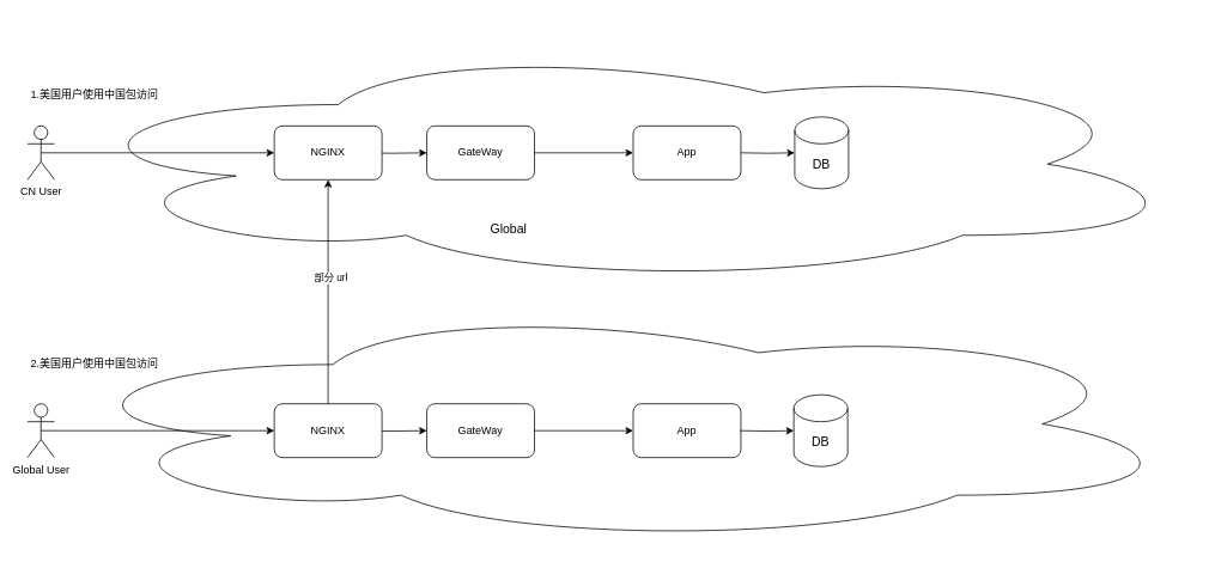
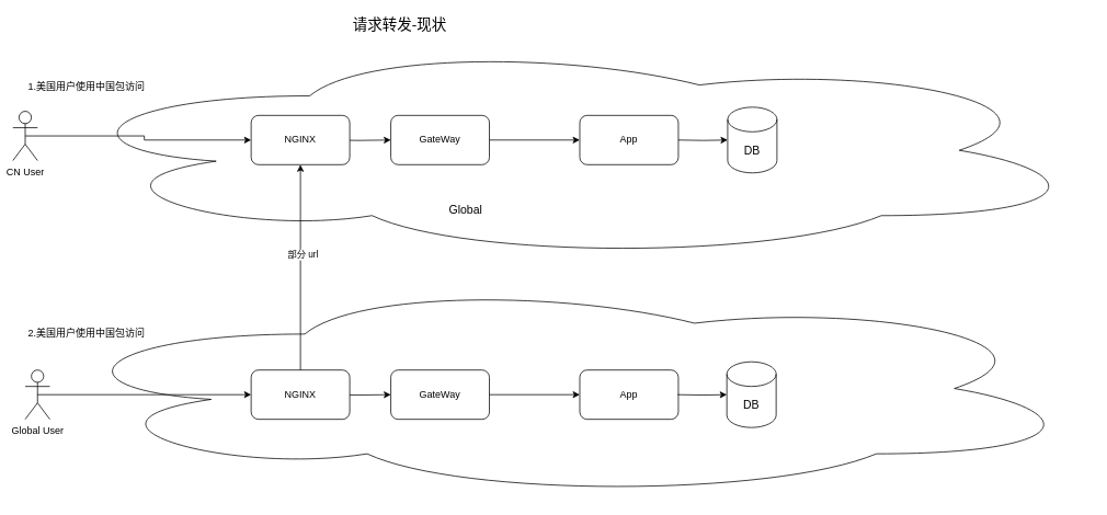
  <mxCell id="0" />
  <mxCell id="1" parent="0" />
  <mxCell id="2" value="" style="ellipse;shape=cloud;whiteSpace=wrap;html=1;" vertex="1" parent="1"><mxGeometry x="54" y="340" width="1265" height="265" as="geometry" /></mxCell>
  <mxCell id="3" value="" style="ellipse;shape=cloud;whiteSpace=wrap;html=1;" vertex="1" parent="1"><mxGeometry x="60" y="50" width="1265" height="265" as="geometry" /></mxCell>
+ <mxCell id="4" value="&lt;span style=&quot;font-size: 18px&quot;&gt;请求转发-现状&lt;/span&gt;" style="text;html=1;strokeColor=none;fillColor=none;align=center;verticalAlign=middle;whiteSpace=wrap;rounded=0;" vertex="1" parent="1"><mxGeometry x="421" y="20" width="130" height="20" as="geometry" /></mxCell>
  <mxCell id="5" value="1.美国用户使用中国包访问" style="text;html=1;strokeColor=none;fillColor=none;align=center;verticalAlign=middle;whiteSpace=wrap;rounded=0;" vertex="1" parent="1"><mxGeometry x="20" y="90" width="170" height="30" as="geometry" /></mxCell>
  <mxCell id="6" value="2.美国用户使用中国包访问" style="text;html=1;strokeColor=none;fillColor=none;align=center;verticalAlign=middle;whiteSpace=wrap;rounded=0;" vertex="1" parent="1"><mxGeometry x="20" y="390" width="170" height="30" as="geometry" /></mxCell>
  <mxCell id="7" style="edgeStyle=orthogonalEdgeStyle;rounded=0;orthogonalLoop=1;jettySize=auto;html=1;exitX=0.5;exitY=0.5;exitDx=0;exitDy=0;exitPerimeter=0;entryX=0;entryY=0.5;entryDx=0;entryDy=0;" edge="1" parent="1" source="8" target="10"><mxGeometry relative="1" as="geometry"><mxPoint x="275" y="170" as="targetPoint" /></mxGeometry></mxCell>
- <mxCell id="8" value="CN User" style="shape=umlActor;verticalLabelPosition=bottom;verticalAlign=top;html=1;outlineConnect=0;" vertex="1" parent="1"><mxGeometry x="30" y="140" width="30" height="60" as="geometry" /></mxCell>
+ <mxCell id="8" value="CN User" style="shape=umlActor;verticalLabelPosition=bottom;verticalAlign=top;html=1;outlineConnect=0;" vertex="1" parent="1"><mxGeometry x="15" y="135" width="30" height="60" as="geometry" /></mxCell>
  <mxCell id="9" value="" style="edgeStyle=orthogonalEdgeStyle;rounded=0;orthogonalLoop=1;jettySize=auto;html=1;" edge="1" parent="1" target="12"><mxGeometry relative="1" as="geometry"><mxPoint x="395" y="170" as="sourcePoint" /></mxGeometry></mxCell>
  <mxCell id="10" value="NGINX" style="rounded=1;whiteSpace=wrap;html=1;" vertex="1" parent="1"><mxGeometry x="305" y="140" width="120" height="60" as="geometry" /></mxCell>
  <mxCell id="11" value="" style="edgeStyle=orthogonalEdgeStyle;rounded=0;orthogonalLoop=1;jettySize=auto;html=1;" edge="1" parent="1" source="12" target="13"><mxGeometry relative="1" as="geometry" /></mxCell>
  <mxCell id="12" value="GateWay" style="whiteSpace=wrap;html=1;rounded=1;" vertex="1" parent="1"><mxGeometry x="475" y="140" width="120" height="60" as="geometry" /></mxCell>
  <mxCell id="13" value="App" style="whiteSpace=wrap;html=1;rounded=1;" vertex="1" parent="1"><mxGeometry x="705" y="140" width="120" height="60" as="geometry" /></mxCell>
  <mxCell id="14" value="&lt;span&gt;App&lt;/span&gt;" style="rounded=1;whiteSpace=wrap;html=1;" vertex="1" parent="1"><mxGeometry x="705" y="450" width="120" height="60" as="geometry" /></mxCell>
  <mxCell id="15" value="&lt;font style=&quot;font-size: 14px&quot;&gt;Global&lt;/font&gt;&amp;nbsp;" style="text;html=1;strokeColor=none;fillColor=none;align=center;verticalAlign=middle;whiteSpace=wrap;rounded=0;" vertex="1" parent="1"><mxGeometry x="495" y="240" width="146" height="30" as="geometry" /></mxCell>
  <mxCell id="16" value="" style="edgeStyle=orthogonalEdgeStyle;rounded=0;orthogonalLoop=1;jettySize=auto;html=1;" edge="1" parent="1" source="17" target="14"><mxGeometry relative="1" as="geometry" /></mxCell>
  <mxCell id="17" value="GateWay" style="whiteSpace=wrap;html=1;rounded=1;" vertex="1" parent="1"><mxGeometry x="475" y="450" width="120" height="60" as="geometry" /></mxCell>
  <mxCell id="18" value="" style="edgeStyle=orthogonalEdgeStyle;rounded=0;orthogonalLoop=1;jettySize=auto;html=1;" edge="1" parent="1" target="17"><mxGeometry relative="1" as="geometry"><mxPoint x="395" y="480" as="sourcePoint" /></mxGeometry></mxCell>
  <mxCell id="19" style="edgeStyle=orthogonalEdgeStyle;rounded=0;orthogonalLoop=1;jettySize=auto;html=1;exitX=0.5;exitY=0.5;exitDx=0;exitDy=0;exitPerimeter=0;entryX=0;entryY=0.5;entryDx=0;entryDy=0;" edge="1" parent="1" source="20" target="21"><mxGeometry relative="1" as="geometry"><mxPoint x="275" y="480" as="targetPoint" /></mxGeometry></mxCell>
  <mxCell id="20" value="Global User" style="shape=umlActor;verticalLabelPosition=bottom;verticalAlign=top;html=1;outlineConnect=0;" vertex="1" parent="1"><mxGeometry x="30" y="450" width="30" height="60" as="geometry" /></mxCell>
  <mxCell id="21" value="NGINX" style="rounded=1;whiteSpace=wrap;html=1;" vertex="1" parent="1"><mxGeometry x="305" y="450" width="120" height="60" as="geometry" /></mxCell>
  <mxCell id="22" value="" style="edgeStyle=orthogonalEdgeStyle;rounded=0;orthogonalLoop=1;jettySize=auto;html=1;fontSize=14;" edge="1" parent="1" target="23"><mxGeometry relative="1" as="geometry"><mxPoint x="825" y="170" as="sourcePoint" /></mxGeometry></mxCell>
  <mxCell id="23" value="DB" style="shape=cylinder3;whiteSpace=wrap;html=1;boundedLbl=1;backgroundOutline=1;size=15;fontSize=14;" vertex="1" parent="1"><mxGeometry x="885" y="130" width="60" height="80" as="geometry" /></mxCell>
  <mxCell id="24" value="" style="edgeStyle=orthogonalEdgeStyle;rounded=0;orthogonalLoop=1;jettySize=auto;html=1;fontSize=14;" edge="1" parent="1" target="25"><mxGeometry relative="1" as="geometry"><mxPoint x="824" y="480" as="sourcePoint" /></mxGeometry></mxCell>
  <mxCell id="25" value="DB" style="shape=cylinder3;whiteSpace=wrap;html=1;boundedLbl=1;backgroundOutline=1;size=15;fontSize=14;" vertex="1" parent="1"><mxGeometry x="884" y="440" width="60" height="80" as="geometry" /></mxCell>
  <mxCell id="26" value="" style="endArrow=classic;html=1;rounded=0;entryX=0.5;entryY=1;entryDx=0;entryDy=0;exitX=0.5;exitY=0;exitDx=0;exitDy=0;" edge="1" parent="1" source="21" target="10"><mxGeometry width="50" height="50" relative="1" as="geometry"><mxPoint x="340" y="430" as="sourcePoint" /><mxPoint x="390" y="380" as="targetPoint" /></mxGeometry></mxCell>
  <mxCell id="27" value="部分 url" style="edgeLabel;html=1;align=center;verticalAlign=middle;resizable=0;points=[];" vertex="1" connectable="0" parent="26"><mxGeometry x="0.135" y="-2" relative="1" as="geometry"><mxPoint y="1" as="offset" /></mxGeometry></mxCell>
